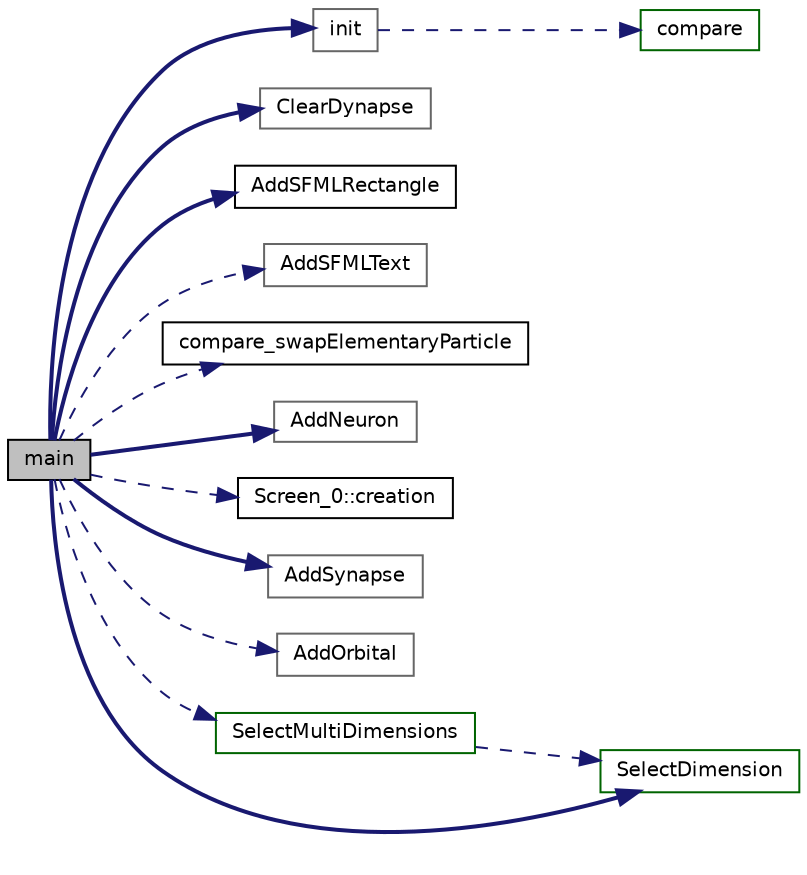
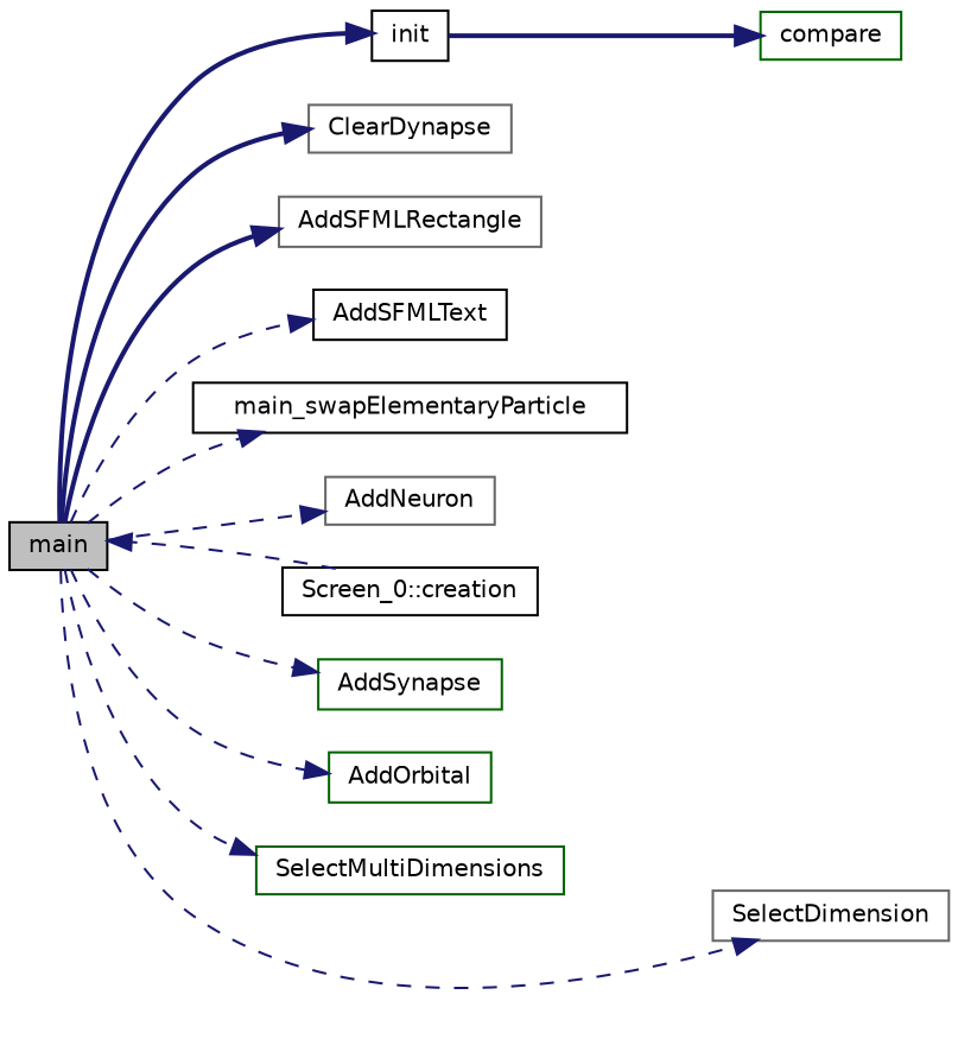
  digraph {
    rankdir=LR
    node [color=gray40 fillcolor=white fontname=Helvetica fontsize=10 shape=record style=filled]
    edge [color=midnightblue fontname=Helvetica fontsize=10 labelfontname=Helvetica labelfontsize=10 style=bold]
    n1 [color=black fillcolor=grey75 fontcolor=black height=0.2 label=main width=0.4]
-   n2 [height=0.2 label=init width=0.4]
+   n2 [color=black height=0.2 label=init width=0.4]
    n3 [height=0.2 label=ClearDynapse width=0.4]
-   n4 [color=black height=0.2 label=AddSFMLRectangle width=0.4]
-   n5 [height=0.2 label=AddSFMLText width=0.4]
-   n6 [color=black height=0.2 label=compare_swapElementaryParticle width=0.4]
+   n4 [height=0.2 label=AddSFMLRectangle width=0.4]
+   n5 [color=black height=0.2 label=AddSFMLText width=0.4]
+   n6 [color=black height=0.2 label=main_swapElementaryParticle width=0.4]
    n7 [height=0.2 label=AddNeuron width=0.4]
    n8 [color=black height=0.2 label="Screen_0::creation" width=0.4]
-   n9 [height=0.2 label=AddSynapse width=0.4]
-   n10 [height=0.2 label=AddOrbital width=0.4]
+   n9 [color=darkgreen height=0.2 label=AddSynapse width=0.4]
+   n10 [color=darkgreen height=0.2 label=AddOrbital width=0.4]
    n11 [color=darkgreen height=0.2 label=SelectMultiDimensions width=0.4]
-   n12 [color=darkgreen height=0.2 label=SelectDimension width=0.4]
+   n12 [height=0.2 label=SelectDimension width=0.4]
    n13 [color=darkgreen height=0.2 label=compare width=0.4]
    n1 -> n2
    n1 -> n3
    n1 -> n4
    n1 -> n5 [style=dashed]
    n1 -> n6 [style=dashed]
-   n1 -> n7
-   n1 -> n8 [style=dashed]
-   n1 -> n9
+   n1 -> n7 [style=dashed]
+   n8 -> n1 [style=dashed]
+   n1 -> n9 [style=dashed]
    n1 -> n10 [style=dashed]
    n1 -> n11 [style=dashed]
-   n1 -> n12
-   n2 -> n13 [style=dashed]
-   n11 -> n12 [style=dashed]
+   n1 -> n12 [style=dashed]
+   n2 -> n13
  }
